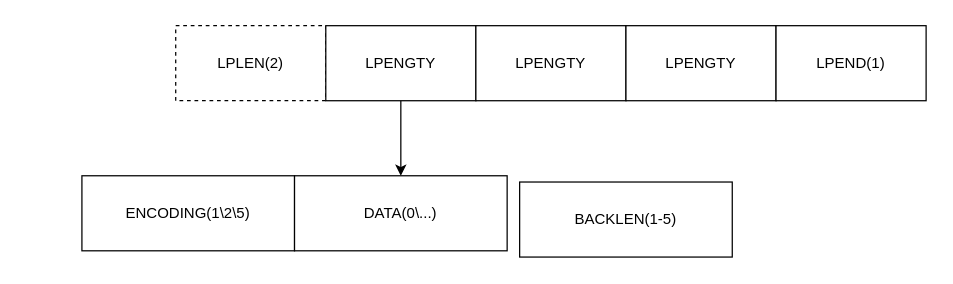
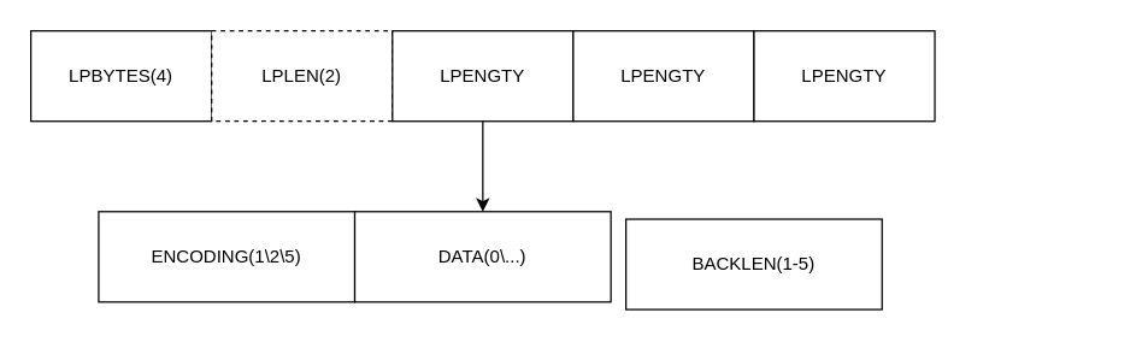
  <mxCell id="0" />
  <mxCell id="1" parent="0" />
+ <mxCell id="2" value="LPBYTES(4)" style="rounded=0;whiteSpace=wrap;html=1;" vertex="1" parent="1"><mxGeometry x="20" y="20" width="120" height="60" as="geometry" /></mxCell>
  <mxCell id="3" value="LPLEN(2)" style="rounded=0;whiteSpace=wrap;html=1;dashed=1;" vertex="1" parent="1"><mxGeometry x="140" y="20" width="120" height="60" as="geometry" /></mxCell>
  <mxCell id="4" value="" style="edgeStyle=orthogonalEdgeStyle;rounded=0;orthogonalLoop=1;jettySize=auto;html=1;entryX=0.5;entryY=0;entryDx=0;entryDy=0;" edge="1" parent="1" source="5" target="10"><mxGeometry relative="1" as="geometry" /></mxCell>
  <mxCell id="5" value="LPENGTY" style="rounded=0;whiteSpace=wrap;html=1;" vertex="1" parent="1"><mxGeometry x="260" y="20" width="120" height="60" as="geometry" /></mxCell>
  <mxCell id="6" value="LPENGTY" style="rounded=0;whiteSpace=wrap;html=1;" vertex="1" parent="1"><mxGeometry x="380" y="20" width="120" height="60" as="geometry" /></mxCell>
  <mxCell id="7" value="LPENGTY" style="rounded=0;whiteSpace=wrap;html=1;" vertex="1" parent="1"><mxGeometry x="500" y="20" width="120" height="60" as="geometry" /></mxCell>
- <mxCell id="8" value="LPEND(1)" style="rounded=0;whiteSpace=wrap;html=1;" vertex="1" parent="1"><mxGeometry x="620" y="20" width="120" height="60" as="geometry" /></mxCell>
  <mxCell id="9" value="ENCODING(1\2\5)" style="rounded=0;whiteSpace=wrap;html=1;" vertex="1" parent="1"><mxGeometry x="65" y="140" width="170" height="60" as="geometry" /></mxCell>
  <mxCell id="10" value="DATA(0\...)" style="rounded=0;whiteSpace=wrap;html=1;" vertex="1" parent="1"><mxGeometry x="235" y="140" width="170" height="60" as="geometry" /></mxCell>
  <mxCell id="11" value="BACKLEN(1-5)" style="rounded=0;whiteSpace=wrap;html=1;" vertex="1" parent="1"><mxGeometry x="415" y="145" width="170" height="60" as="geometry" /></mxCell>
